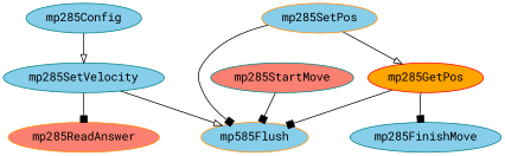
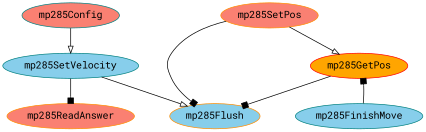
  digraph {
    fontname="Roboto Mono"
    node [color=teal fillcolor=skyblue fontname="Roboto Mono" style=filled]
    edge [arrowhead=box fontname="Roboto Mono"]
-   mp285Config
+   mp285Config [fillcolor=salmon]
    mp285SetVelocity
-   mp285Flush [color=darkorange label=mp585Flush]
+   mp285Flush [color=darkorange]
    mp285ReadAnswer [color=darkorange fillcolor=salmon]
    mp285GetPos [color=red fillcolor=orange]
    mp285FinishMove
-   mp285SetPos [color=darkorange]
-   mp285StartMove [fillcolor=salmon]
+   mp285SetPos [color=darkorange fillcolor=salmon]
    mp285Config -> mp285SetVelocity [arrowhead=onormal]
    mp285SetVelocity -> mp285Flush [arrowhead=onormal]
    mp285SetVelocity -> mp285ReadAnswer
    mp285GetPos -> mp285Flush
-   mp285GetPos -> mp285FinishMove
+   mp285FinishMove -> mp285GetPos
    mp285SetPos -> mp285Flush
    mp285SetPos -> mp285GetPos [arrowhead=onormal]
-   mp285StartMove -> mp285Flush
  }
